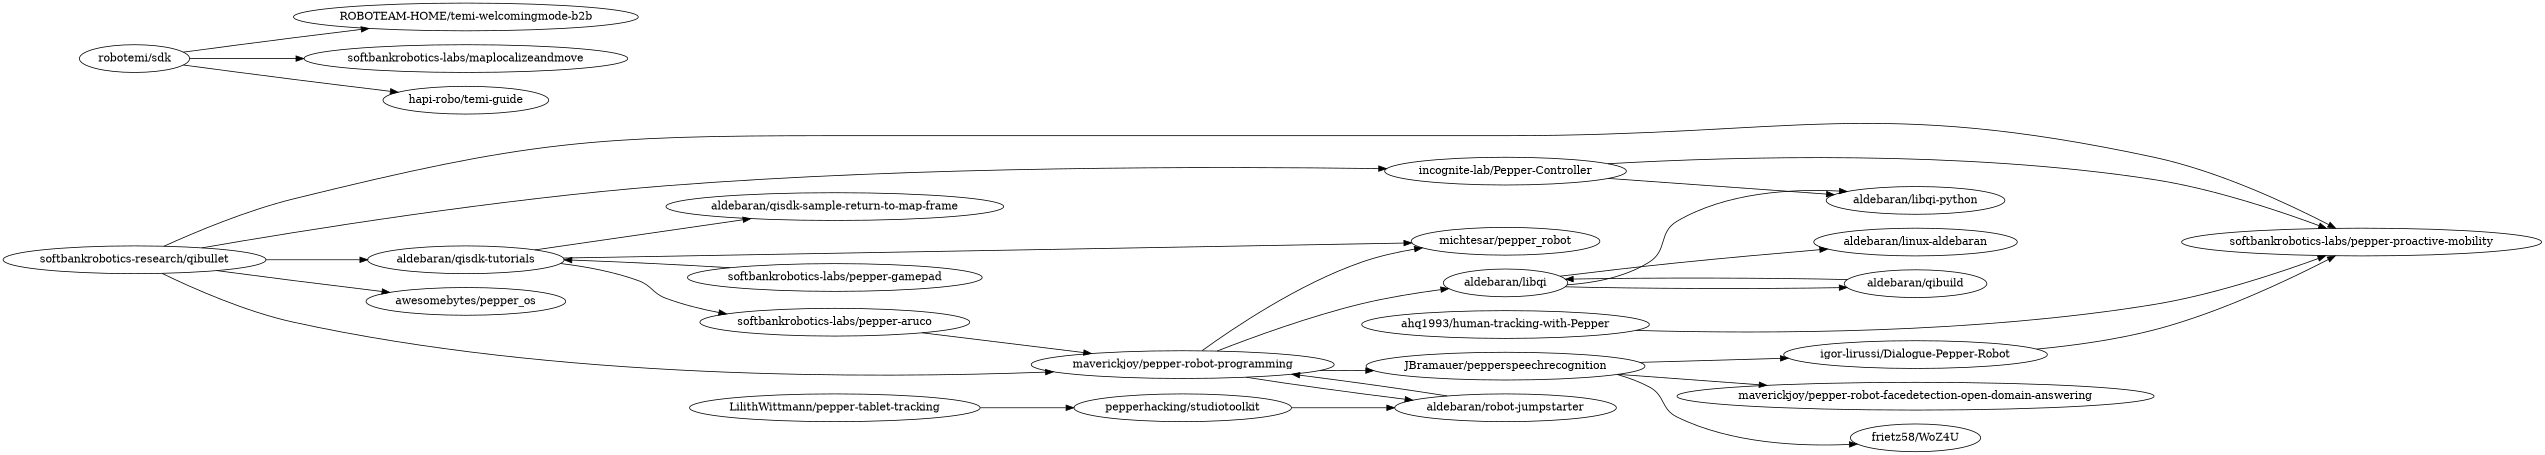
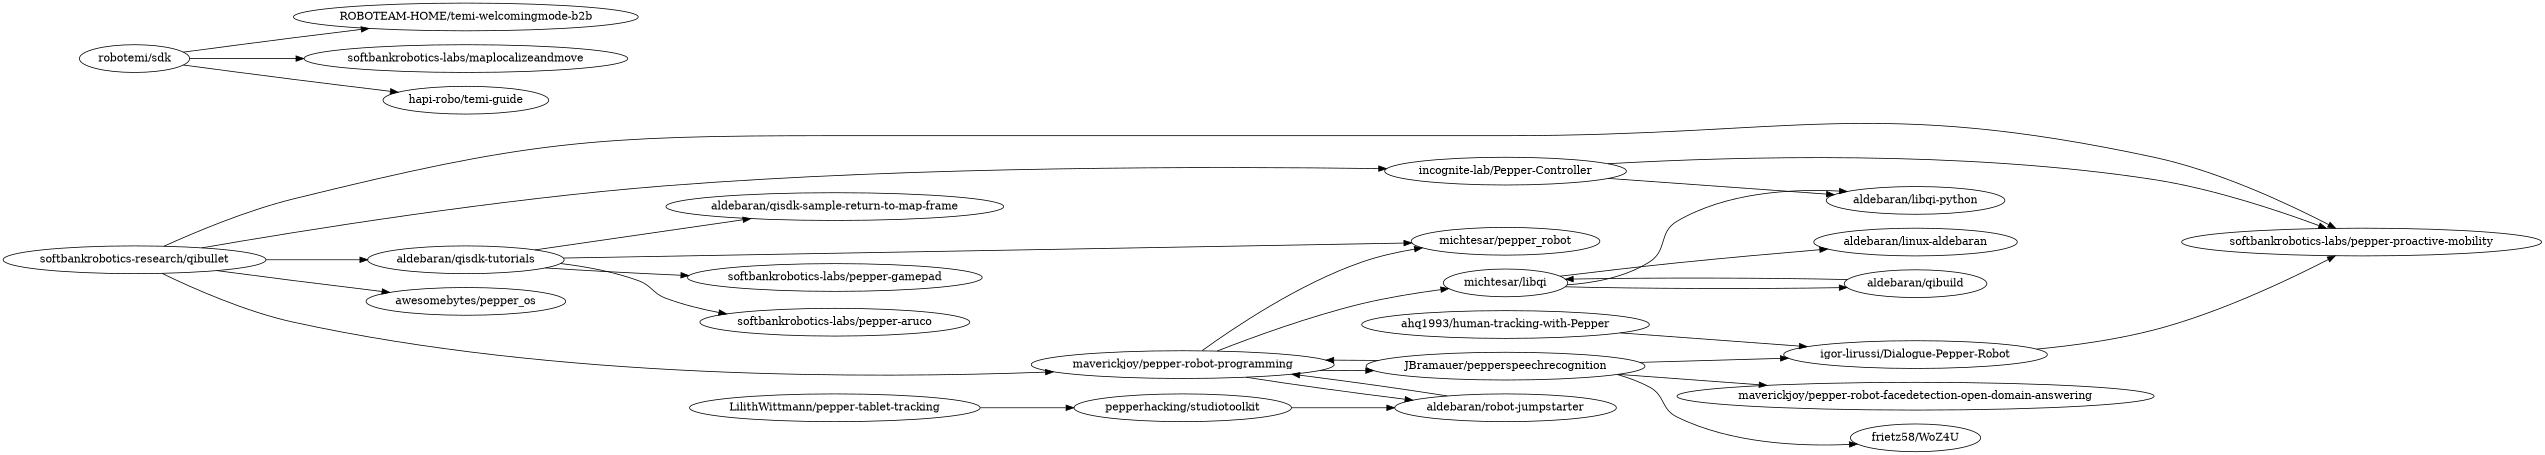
  digraph {
    rankdir=LR
    "maverickjoy/pepper-robot-programming" [l="-0.939,44.644"]
    "JBramauer/pepperspeechrecognition" [l="-0.955,44.657"]
    "michtesar/pepper_robot" [l="-0.917,44.631"]
    "aldebaran/robot-jumpstarter" [l="-0.917,44.642"]
-   "aldebaran/libqi" [l="-1.033,44.636"]
+   "aldebaran/libqi" [l="-1.033,44.636" label="michtesar/libqi"]
    "maverickjoy/pepper-robot-facedetection-open-domain-answering" [l="-0.951,44.674"]
    "igor-lirussi/Dialogue-Pepper-Robot" [l="-0.972,44.645"]
    "frietz58/WoZ4U" [l="-0.971,44.67"]
    "incognite-lab/Pepper-Controller" [l="-0.966,44.634"]
    "softbankrobotics-labs/pepper-proactive-mobility" [l="-0.965,44.624"]
    "aldebaran/libqi-python" [l="-1.002,44.635"]
    "pepperhacking/studiotoolkit" [l="-0.901,44.655"]
    "softbankrobotics-research/qibullet" [l="-0.938,44.625"]
    "awesomebytes/pepper_os" [l="-0.944,44.607"]
    "aldebaran/qisdk-tutorials" [l="-0.903,44.621"]
    "softbankrobotics-labs/pepper-gamepad" [l="-0.869,44.615"]
    "aldebaran/qisdk-sample-return-to-map-frame" [l="-0.905,44.605"]
    "softbankrobotics-labs/pepper-aruco" [l="-0.888,44.608"]
    "aldebaran/qibuild" [l="-1.051,44.643"]
    "aldebaran/linux-aldebaran" [l="-1.047,44.624"]
    "robotemi/sdk" [l="-0.812,44.602"]
    "ROBOTEAM-HOME/temi-welcomingmode-b2b" [l="-0.798,44.589"]
    "softbankrobotics-labs/maplocalizeandmove" [l="-0.84,44.609"]
    "hapi-robo/temi-guide" [l="-0.792,44.609"]
    "ahq1993/human-tracking-with-Pepper" [l="-0.979,44.612"]
    n26 [l="-0.886,44.669" label="LilithWittmann/pepper-tablet-tracking"]
    "maverickjoy/pepper-robot-programming" -> "JBramauer/pepperspeechrecognition"
    "maverickjoy/pepper-robot-programming" -> "michtesar/pepper_robot"
    "maverickjoy/pepper-robot-programming" -> "aldebaran/robot-jumpstarter"
    "maverickjoy/pepper-robot-programming" -> "aldebaran/libqi"
-   "softbankrobotics-labs/pepper-aruco" -> "maverickjoy/pepper-robot-programming"
+   "JBramauer/pepperspeechrecognition" -> "maverickjoy/pepper-robot-programming"
    "JBramauer/pepperspeechrecognition" -> "maverickjoy/pepper-robot-facedetection-open-domain-answering"
    "JBramauer/pepperspeechrecognition" -> "igor-lirussi/Dialogue-Pepper-Robot"
    "JBramauer/pepperspeechrecognition" -> "frietz58/WoZ4U"
    "aldebaran/robot-jumpstarter" -> "maverickjoy/pepper-robot-programming"
    "aldebaran/libqi" -> "aldebaran/libqi-python"
    "aldebaran/libqi" -> "aldebaran/qibuild"
    "aldebaran/libqi" -> "aldebaran/linux-aldebaran"
    "igor-lirussi/Dialogue-Pepper-Robot" -> "softbankrobotics-labs/pepper-proactive-mobility"
    "incognite-lab/Pepper-Controller" -> "softbankrobotics-labs/pepper-proactive-mobility"
    "incognite-lab/Pepper-Controller" -> "aldebaran/libqi-python"
    "pepperhacking/studiotoolkit" -> "aldebaran/robot-jumpstarter"
    "softbankrobotics-research/qibullet" -> "maverickjoy/pepper-robot-programming"
    "softbankrobotics-research/qibullet" -> "incognite-lab/Pepper-Controller"
    "softbankrobotics-research/qibullet" -> "softbankrobotics-labs/pepper-proactive-mobility"
    "softbankrobotics-research/qibullet" -> "awesomebytes/pepper_os"
    "softbankrobotics-research/qibullet" -> "aldebaran/qisdk-tutorials"
    "aldebaran/qisdk-tutorials" -> "michtesar/pepper_robot"
-   "softbankrobotics-labs/pepper-gamepad" -> "aldebaran/qisdk-tutorials"
+   "aldebaran/qisdk-tutorials" -> "softbankrobotics-labs/pepper-gamepad"
    "aldebaran/qisdk-tutorials" -> "aldebaran/qisdk-sample-return-to-map-frame"
    "aldebaran/qisdk-tutorials" -> "softbankrobotics-labs/pepper-aruco"
    "aldebaran/qibuild" -> "aldebaran/libqi"
    "robotemi/sdk" -> "ROBOTEAM-HOME/temi-welcomingmode-b2b"
    "robotemi/sdk" -> "softbankrobotics-labs/maplocalizeandmove"
    "robotemi/sdk" -> "hapi-robo/temi-guide"
-   "ahq1993/human-tracking-with-Pepper" -> "softbankrobotics-labs/pepper-proactive-mobility"
+   "ahq1993/human-tracking-with-Pepper" -> "igor-lirussi/Dialogue-Pepper-Robot"
    n26 -> "pepperhacking/studiotoolkit"
  }
